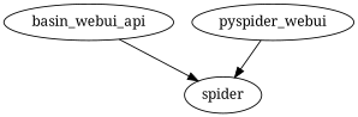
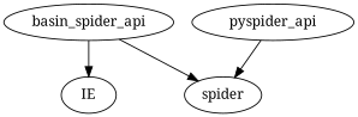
  digraph {
    fontname="Noto Serif"
    node [fontname="Noto Serif"]
    edge [fontname="Noto Serif"]
-   n1 [label=basin_webui_api]
+   n1 [label=basin_spider_api]
+   n2 [label=IE]
    n3 [label=spider]
-   n4 [label=pyspider_webui]
+   n4 [label=pyspider_api]
+   n1 -> n2
    n1 -> n3
    n4 -> n3
  }
